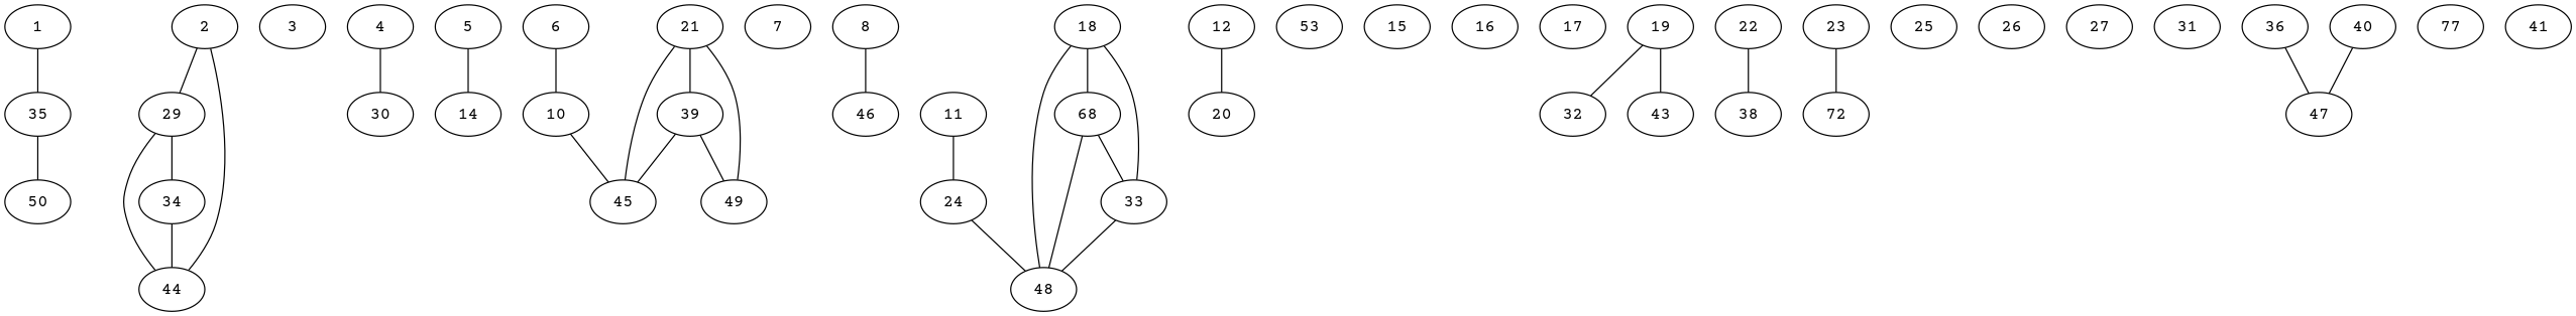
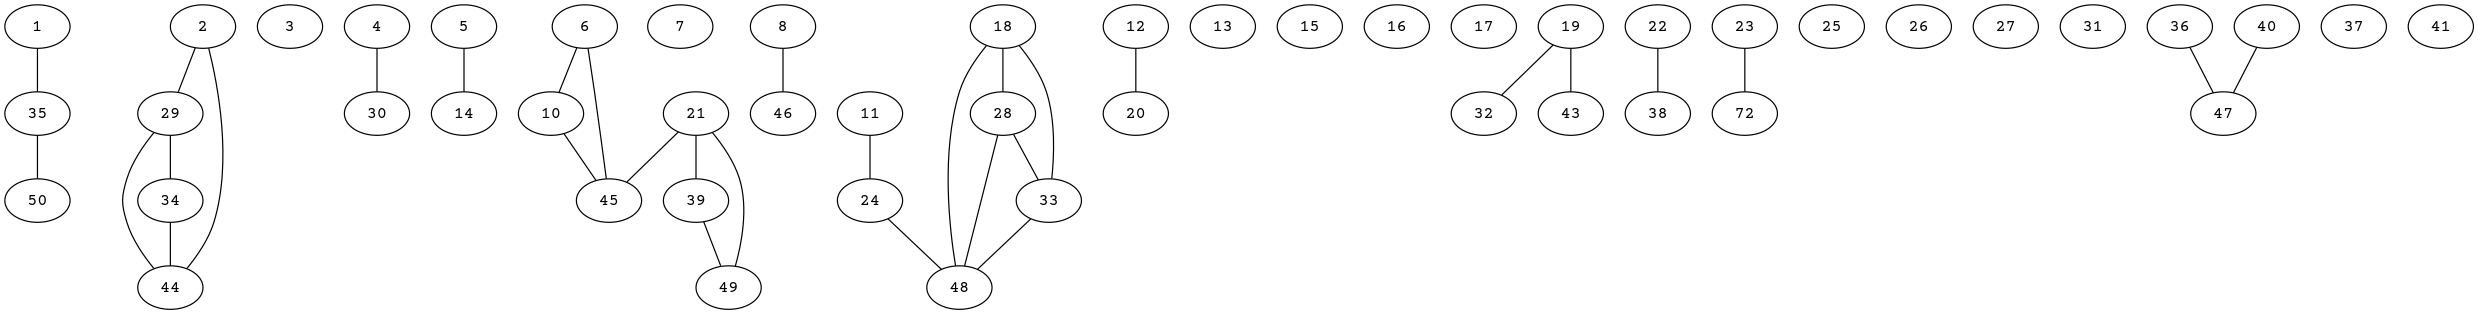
  graph {
    fontname="Courier Prime"
    node [fontname="Courier Prime"]
    edge [fontname="Courier Prime"]
    1
    35
    50
    2
    29
    44
    34
    3
    4
    30
    5
    14
    6
    10
    45
    7
    8
    46
    11
    24
    48
    12
    20
-   13 [label=53]
+   13
    15
    16
    17
    18
-   28 [label=68]
+   28
    33
    19
    32
    43
    21
    39
    49
    22
    38
    n39 [label=72]
    23
    25
    26
    27
    31
    36
    47
-   37 [label=77]
+   37
    40
    41
    1 -- 35
    35 -- 50
    2 -- 29
    2 -- 44
    29 -- 44
    29 -- 34
    34 -- 44
    4 -- 30
    5 -- 14
    6 -- 10
    10 -- 45
    8 -- 46
    11 -- 24
    24 -- 48
    12 -- 20
    18 -- 48
    18 -- 28
    18 -- 33
    28 -- 48
    28 -- 33
    33 -- 48
    19 -- 32
    19 -- 43
    21 -- 45
    21 -- 39
    21 -- 49
-   39 -- 45
+   6 -- 45
    39 -- 49
    22 -- 38
    23 -- n39
    36 -- 47
    40 -- 47
  }
